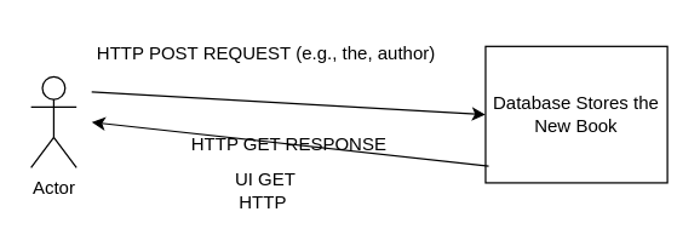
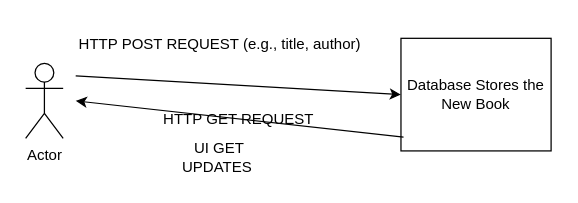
  <mxCell id="0" />
  <mxCell id="1" parent="0" />
  <mxCell id="2" value="Actor" style="shape=umlActor;verticalLabelPosition=bottom;verticalAlign=top;html=1;outlineConnect=0;" vertex="1" parent="1"><mxGeometry x="20" y="50" width="30" height="60" as="geometry" /></mxCell>
  <mxCell id="3" value="Database Stores the New Book" style="rounded=0;whiteSpace=wrap;html=1;" vertex="1" parent="1"><mxGeometry x="320" y="30" width="120" height="90" as="geometry" /></mxCell>
  <mxCell id="4" value="" style="endArrow=classic;html=1;rounded=0;entryX=0;entryY=0.5;entryDx=0;entryDy=0;" edge="1" parent="1" target="3"><mxGeometry width="50" height="50" relative="1" as="geometry"><mxPoint x="60" y="60" as="sourcePoint" /><mxPoint x="280" y="60" as="targetPoint" /></mxGeometry></mxCell>
  <mxCell id="5" value="" style="endArrow=classic;html=1;rounded=0;exitX=0.017;exitY=0.877;exitDx=0;exitDy=0;exitPerimeter=0;" edge="1" parent="1" source="3"><mxGeometry width="50" height="50" relative="1" as="geometry"><mxPoint x="340" y="130" as="sourcePoint" /><mxPoint x="60" y="80" as="targetPoint" /></mxGeometry></mxCell>
- <mxCell id="6" value="HTTP POST REQUEST (e.g., the, author)" style="text;html=1;align=center;verticalAlign=middle;resizable=0;points=[];autosize=1;strokeColor=none;fillColor=none;" vertex="1" parent="1"><mxGeometry x="50" y="20" width="250" height="30" as="geometry" /></mxCell>
- <mxCell id="7" value="HTTP GET RESPONSE" style="text;html=1;align=center;verticalAlign=middle;resizable=0;points=[];autosize=1;strokeColor=none;fillColor=none;" vertex="1" parent="1"><mxGeometry x="115" y="80" width="150" height="30" as="geometry" /></mxCell>
- <mxCell id="8" value="UI GET HTTP&amp;nbsp;" style="text;html=1;align=center;verticalAlign=middle;whiteSpace=wrap;rounded=0;" vertex="1" parent="1"><mxGeometry x="145" y="110" width="60" height="30" as="geometry" /></mxCell>
+ <mxCell id="6" value="HTTP POST REQUEST (e.g., title, author)" style="text;html=1;align=center;verticalAlign=middle;resizable=0;points=[];autosize=1;strokeColor=none;fillColor=none;" vertex="1" parent="1"><mxGeometry x="50" y="20" width="250" height="30" as="geometry" /></mxCell>
+ <mxCell id="7" value="HTTP GET REQUEST" style="text;html=1;align=center;verticalAlign=middle;resizable=0;points=[];autosize=1;strokeColor=none;fillColor=none;" vertex="1" parent="1"><mxGeometry x="115" y="80" width="150" height="30" as="geometry" /></mxCell>
+ <mxCell id="8" value="UI GET UPDATES&amp;nbsp;" style="text;html=1;align=center;verticalAlign=middle;whiteSpace=wrap;rounded=0;" vertex="1" parent="1"><mxGeometry x="145" y="110" width="60" height="30" as="geometry" /></mxCell>
